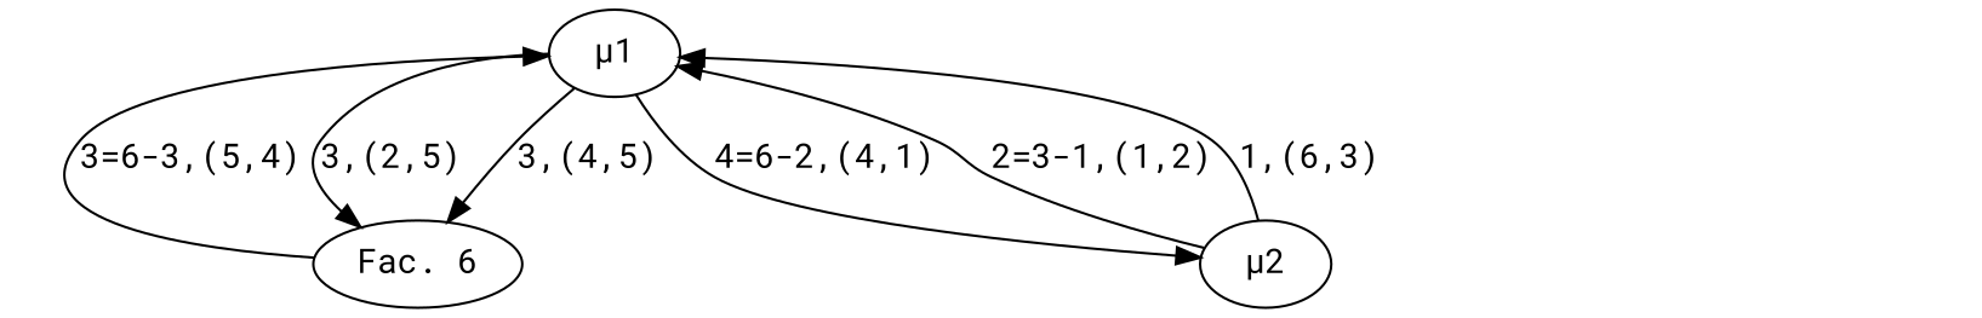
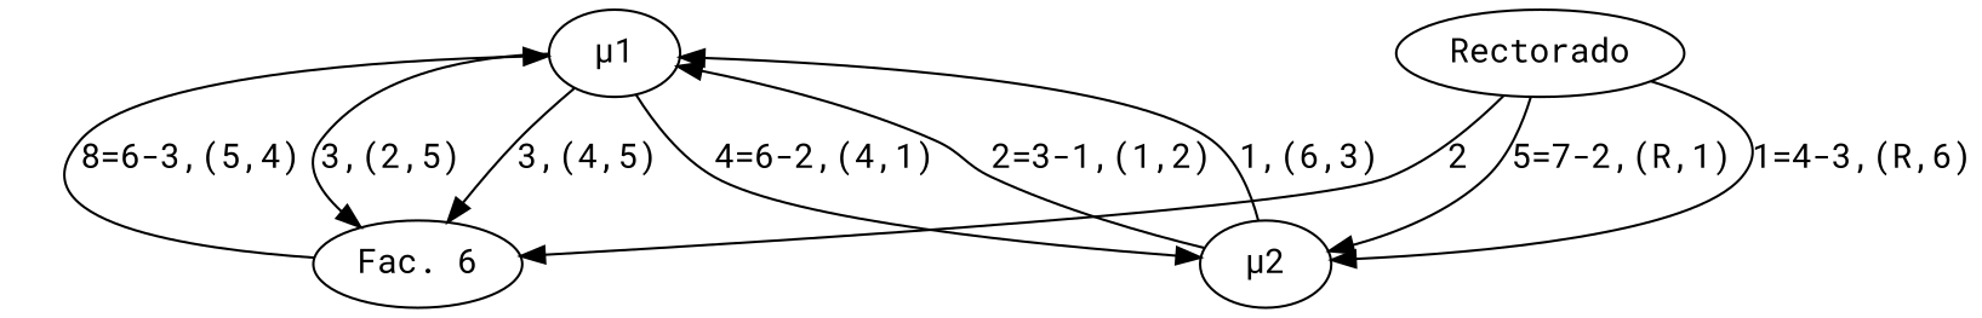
  digraph {
    fontname="Roboto Mono"
    node [fontname="Roboto Mono"]
    edge [fontname="Roboto Mono"]
    n1 [label="&mu;1"]
    n2 [label="&mu;2"]
    n3 [label="Fac. 6"]
+   Rectorado
    n1 -> n2 [label="4=6-2,(4,1)"]
    n1 -> n3 [label="3,(2,5)"]
    n1 -> n3 [label="3,(4,5)"]
    n2 -> n1 [label="2=3-1,(1,2)"]
    n2 -> n1 [label="1,(6,3)"]
-   n3 -> n1 [label="3=6-3,(5,4)"]
+   n3 -> n1 [label="8=6-3,(5,4)"]
+   Rectorado -> n2 [label="5=7-2,(R,1)"]
+   Rectorado -> n2 [label="1=4-3,(R,6)"]
+   Rectorado -> n3 [label=2]
  }
